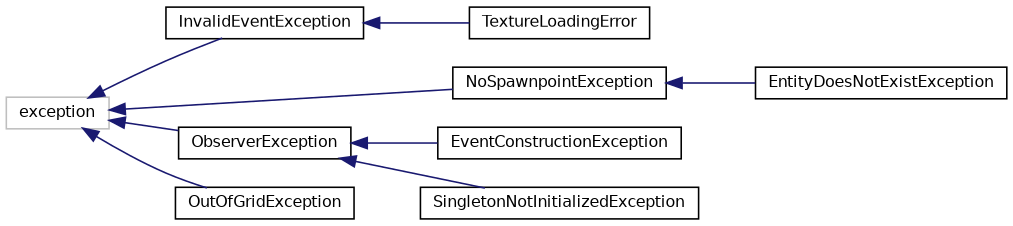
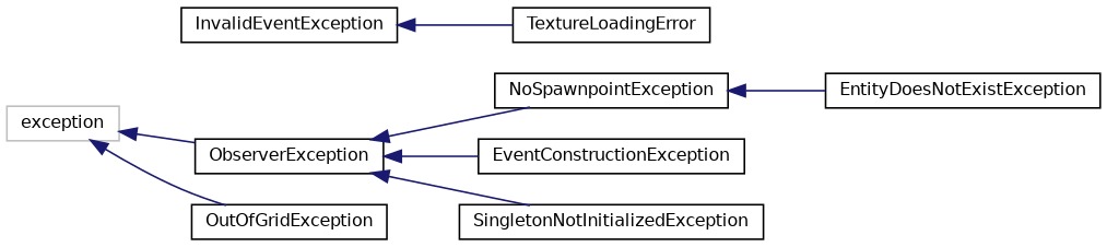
  digraph {
    rankdir=LR
    node [color=black fontname=Helvetica fontsize=10 shape=record]
    edge [color=midnightblue dir=back fontname=Helvetica fontsize=10 labelfontname=Helvetica labelfontsize=10 style=solid]
    n1 [color=grey75 height=0.2 label=exception width=0.4]
    n2 [height=0.2 label=InvalidEventException width=0.4]
    n3 [height=0.2 label=NoSpawnpointException width=0.4]
    n4 [height=0.2 label=ObserverException width=0.4]
    n5 [height=0.2 label=OutOfGridException width=0.4]
    n6 [height=0.2 label=EntityDoesNotExistException width=0.4]
    n7 [height=0.2 label=EventConstructionException width=0.4]
    n8 [height=0.2 label=TextureLoadingError width=0.4]
    n9 [height=0.2 label=SingletonNotInitializedException width=0.4]
-   n1 -> n2
-   n1 -> n3
+   n4 -> n3
    n1 -> n4
    n1 -> n5
    n2 -> n8
    n3 -> n6
    n4 -> n7
    n4 -> n9
  }
